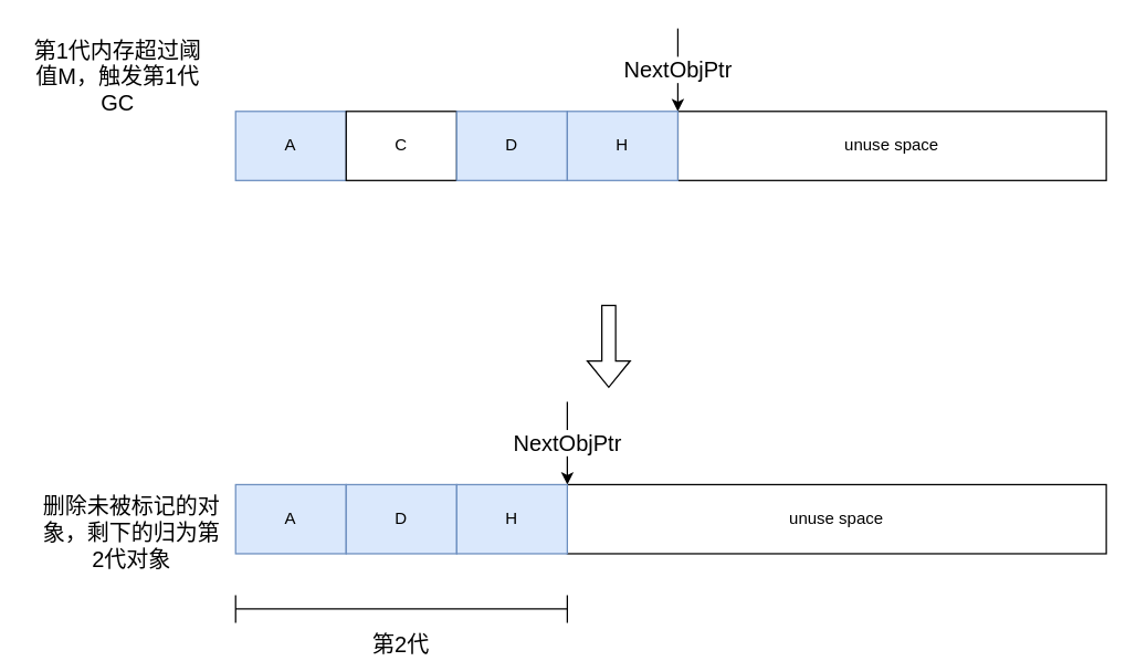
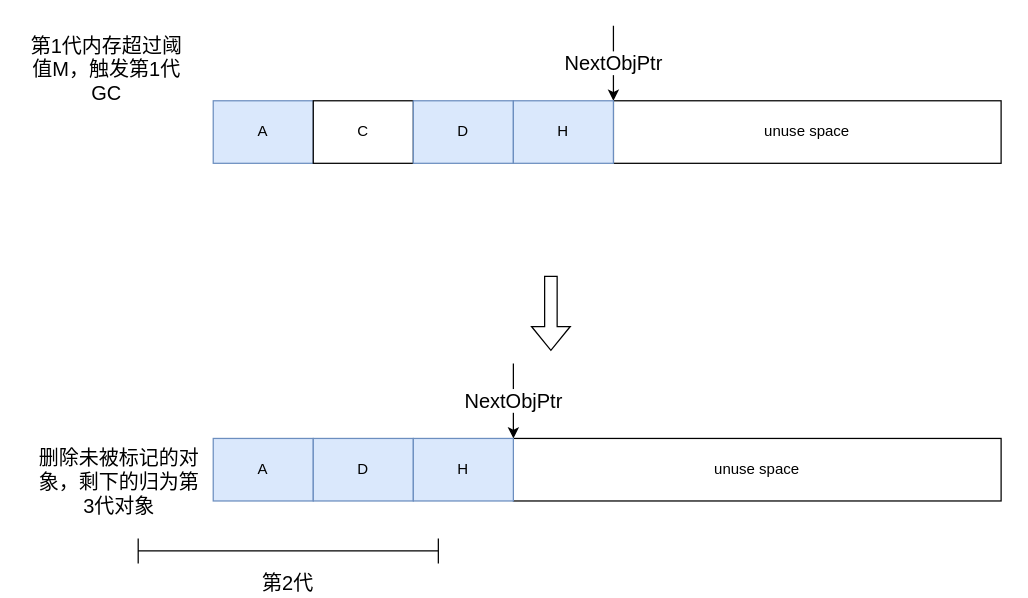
  <mxCell id="0" />
  <mxCell id="1" parent="0" />
  <mxCell id="2" value="" style="shape=flexArrow;endArrow=classic;html=1;rounded=0;" parent="1" edge="1"><mxGeometry width="50" height="50" relative="1" as="geometry"><mxPoint x="440" y="220" as="sourcePoint" /><mxPoint x="440" y="280" as="targetPoint" /></mxGeometry></mxCell>
  <mxCell id="3" value="A" style="rounded=0;whiteSpace=wrap;html=1;fillColor=#dae8fc;strokeColor=#6c8ebf;" parent="1" vertex="1"><mxGeometry x="170" y="80" width="80" height="50" as="geometry" /></mxCell>
  <mxCell id="4" value="C" style="rounded=0;whiteSpace=wrap;html=1;dashed=0;" parent="1" vertex="1"><mxGeometry x="250" y="80" width="80" height="50" as="geometry" /></mxCell>
  <mxCell id="5" value="D" style="rounded=0;whiteSpace=wrap;html=1;fillColor=#dae8fc;strokeColor=#6c8ebf;" parent="1" vertex="1"><mxGeometry x="330" y="80" width="80" height="50" as="geometry" /></mxCell>
  <mxCell id="6" value="unuse space" style="rounded=0;whiteSpace=wrap;html=1;" parent="1" vertex="1"><mxGeometry x="490" y="80" width="310" height="50" as="geometry" /></mxCell>
  <mxCell id="7" value="&lt;font style=&quot;font-size: 16px;&quot;&gt;NextObjPtr&lt;/font&gt;" style="endArrow=classic;html=1;rounded=0;" parent="1" edge="1"><mxGeometry width="50" height="50" relative="1" as="geometry"><mxPoint x="490" y="20" as="sourcePoint" /><mxPoint x="490" y="80" as="targetPoint" /></mxGeometry></mxCell>
  <mxCell id="8" value="&lt;font style=&quot;font-size: 16px;&quot;&gt;第1代内存超过阈值M，触发第1代GC&lt;/font&gt;" style="text;strokeColor=none;align=center;fillColor=none;html=1;verticalAlign=middle;whiteSpace=wrap;rounded=0;" parent="1" vertex="1"><mxGeometry x="20" y="40" width="130" height="30" as="geometry" /></mxCell>
  <mxCell id="9" value="H" style="rounded=0;whiteSpace=wrap;html=1;fillColor=#dae8fc;strokeColor=#6c8ebf;" vertex="1" parent="1"><mxGeometry x="410" y="80" width="80" height="50" as="geometry" /></mxCell>
  <mxCell id="10" value="A" style="rounded=0;whiteSpace=wrap;html=1;fillColor=#dae8fc;strokeColor=#6c8ebf;" vertex="1" parent="1"><mxGeometry x="170" y="350" width="80" height="50" as="geometry" /></mxCell>
  <mxCell id="11" value="D" style="rounded=0;whiteSpace=wrap;html=1;fillColor=#dae8fc;strokeColor=#6c8ebf;" vertex="1" parent="1"><mxGeometry x="250" y="350" width="80" height="50" as="geometry" /></mxCell>
  <mxCell id="12" value="unuse space" style="rounded=0;whiteSpace=wrap;html=1;" vertex="1" parent="1"><mxGeometry x="410" y="350" width="390" height="50" as="geometry" /></mxCell>
- <mxCell id="13" value="&lt;font style=&quot;font-size: 16px;&quot;&gt;第2代&lt;/font&gt;" style="shape=crossbar;whiteSpace=wrap;html=1;rounded=1;labelPosition=center;verticalLabelPosition=bottom;align=center;verticalAlign=top;" vertex="1" parent="1"><mxGeometry x="170" y="430" width="240" height="20" as="geometry" /></mxCell>
+ <mxCell id="13" value="&lt;font style=&quot;font-size: 16px;&quot;&gt;第2代&lt;/font&gt;" style="shape=crossbar;whiteSpace=wrap;html=1;rounded=1;labelPosition=center;verticalLabelPosition=bottom;align=center;verticalAlign=top;" vertex="1" parent="1"><mxGeometry x="110" y="430" width="240" height="20" as="geometry" /></mxCell>
  <mxCell id="14" value="&lt;font style=&quot;font-size: 16px;&quot;&gt;NextObjPtr&lt;/font&gt;" style="endArrow=classic;html=1;rounded=0;" edge="1" parent="1"><mxGeometry width="50" height="50" relative="1" as="geometry"><mxPoint x="410" y="290" as="sourcePoint" /><mxPoint x="410" y="350" as="targetPoint" /></mxGeometry></mxCell>
  <mxCell id="15" value="H" style="rounded=0;whiteSpace=wrap;html=1;fillColor=#dae8fc;strokeColor=#6c8ebf;" vertex="1" parent="1"><mxGeometry x="330" y="350" width="80" height="50" as="geometry" /></mxCell>
- <mxCell id="16" value="&lt;font style=&quot;font-size: 16px;&quot;&gt;删除未被标记的对象，剩下的归为第2代对象&lt;/font&gt;" style="text;strokeColor=none;align=center;fillColor=none;html=1;verticalAlign=middle;whiteSpace=wrap;rounded=0;" vertex="1" parent="1"><mxGeometry x="30" y="370" width="130" height="30" as="geometry" /></mxCell>
+ <mxCell id="16" value="&lt;font style=&quot;font-size: 16px;&quot;&gt;删除未被标记的对象，剩下的归为第3代对象&lt;/font&gt;" style="text;strokeColor=none;align=center;fillColor=none;html=1;verticalAlign=middle;whiteSpace=wrap;rounded=0;" vertex="1" parent="1"><mxGeometry x="30" y="370" width="130" height="30" as="geometry" /></mxCell>
